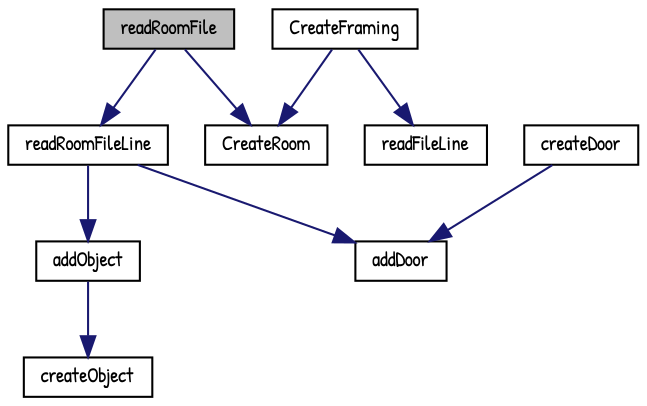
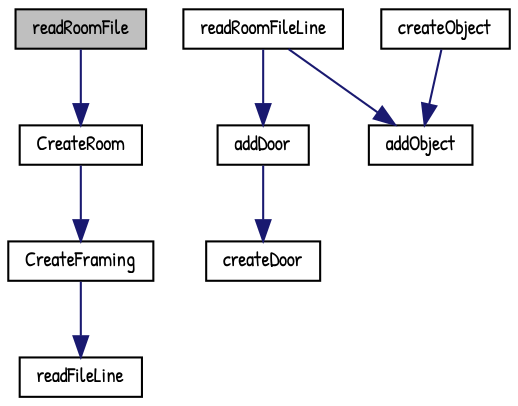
  digraph {
    fontname="Patrick Hand"
    rankdir=TB
    node [color=black fillcolor=white fontname="Patrick Hand" fontsize=10 shape=record style=filled]
    edge [color=midnightblue fontname="Patrick Hand" fontsize=10 labelfontname=Helvetica labelfontsize=10 style=solid]
    n1 [fillcolor=grey75 fontcolor=black height=0.2 label=readRoomFile width=0.4]
    n2 [height=0.2 label=CreateRoom width=0.4]
    n3 [height=0.2 label=readRoomFileLine width=0.4]
    n4 [height=0.2 label=CreateFraming width=0.4]
    n5 [height=0.2 label=readFileLine width=0.4]
    n6 [height=0.2 label=addDoor width=0.4]
    n7 [height=0.2 label=addObject width=0.4]
    n8 [height=0.2 label=createDoor width=0.4]
    n9 [height=0.2 label=createObject width=0.4]
    n1 -> n2
-   n1 -> n3
-   n4 -> n2
+   n2 -> n4
    n3 -> n6
    n3 -> n7
    n4 -> n5
-   n8 -> n6
-   n7 -> n9
+   n6 -> n8
+   n9 -> n7
  }
